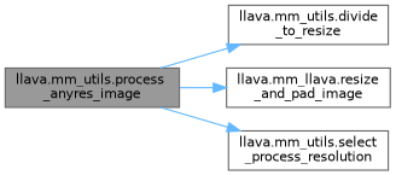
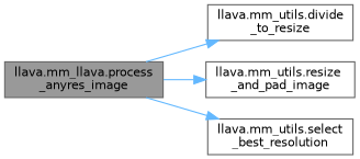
  digraph {
    rankdir=LR
    node [color=grey40 fillcolor=white fontname=Helvetica fontsize=10 shape=box style=filled]
    edge [color=steelblue1 fontname=Helvetica fontsize=10 labelfontname=Helvetica labelfontsize=10 style=solid]
-   n1 [color=gray40 fillcolor=grey60 fontcolor=black height=0.2 label="llava.mm_utils.process\l_anyres_image" width=0.4]
+   n1 [color=gray40 fillcolor=grey60 fontcolor=black height=0.2 label="llava.mm_llava.process\l_anyres_image" width=0.4]
    n2 [height=0.2 label="llava.mm_utils.divide\l_to_resize" width=0.4]
-   n3 [height=0.2 label="llava.mm_llava.resize\l_and_pad_image" width=0.4]
-   n4 [height=0.2 label="llava.mm_utils.select\l_process_resolution" width=0.4]
+   n3 [height=0.2 label="llava.mm_utils.resize\l_and_pad_image" width=0.4]
+   n4 [height=0.2 label="llava.mm_utils.select\l_best_resolution" width=0.4]
    n1 -> n2
    n1 -> n3
    n1 -> n4
  }
